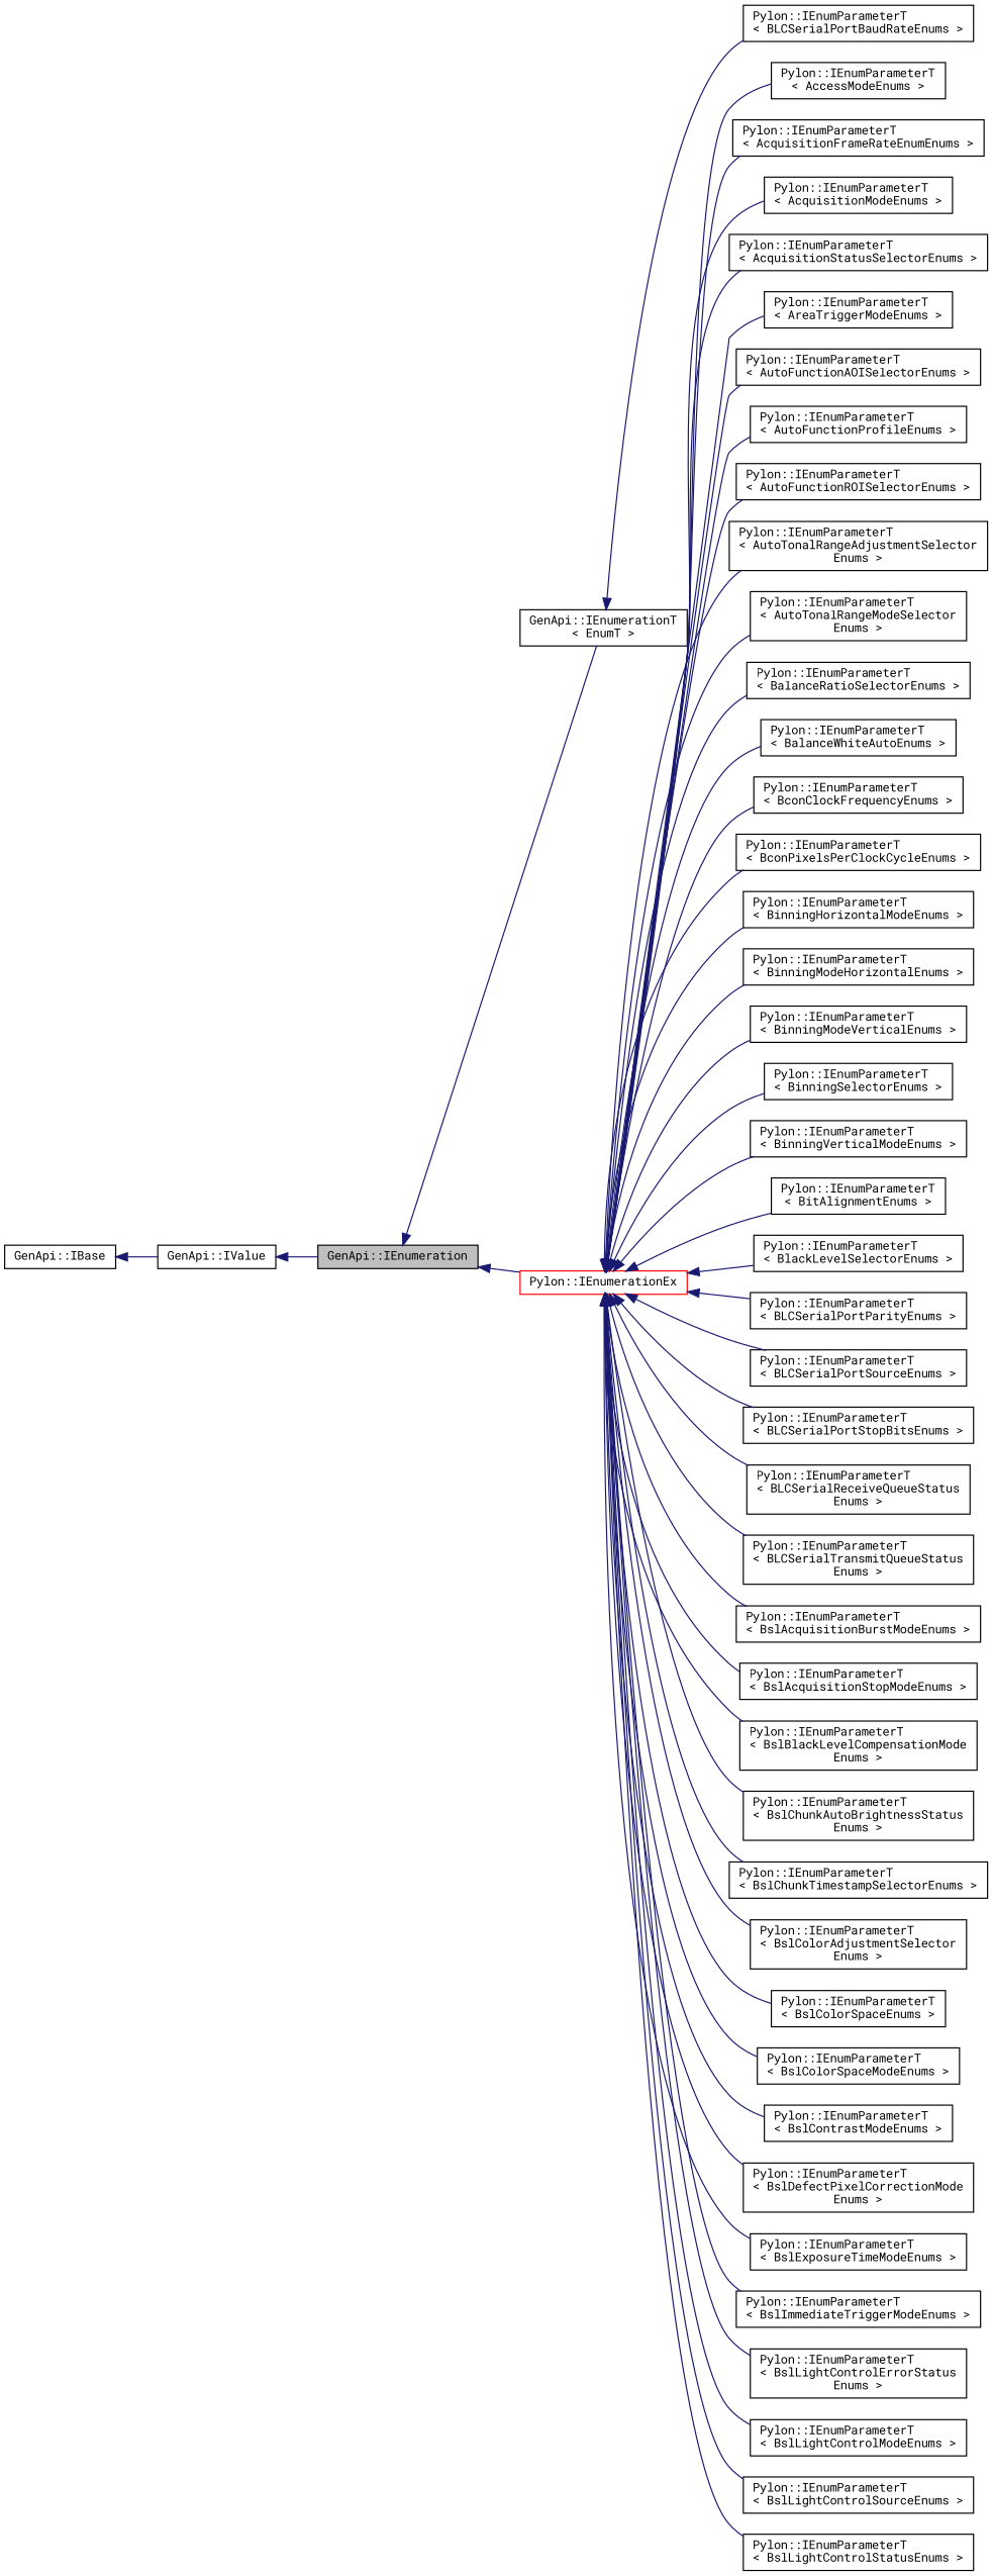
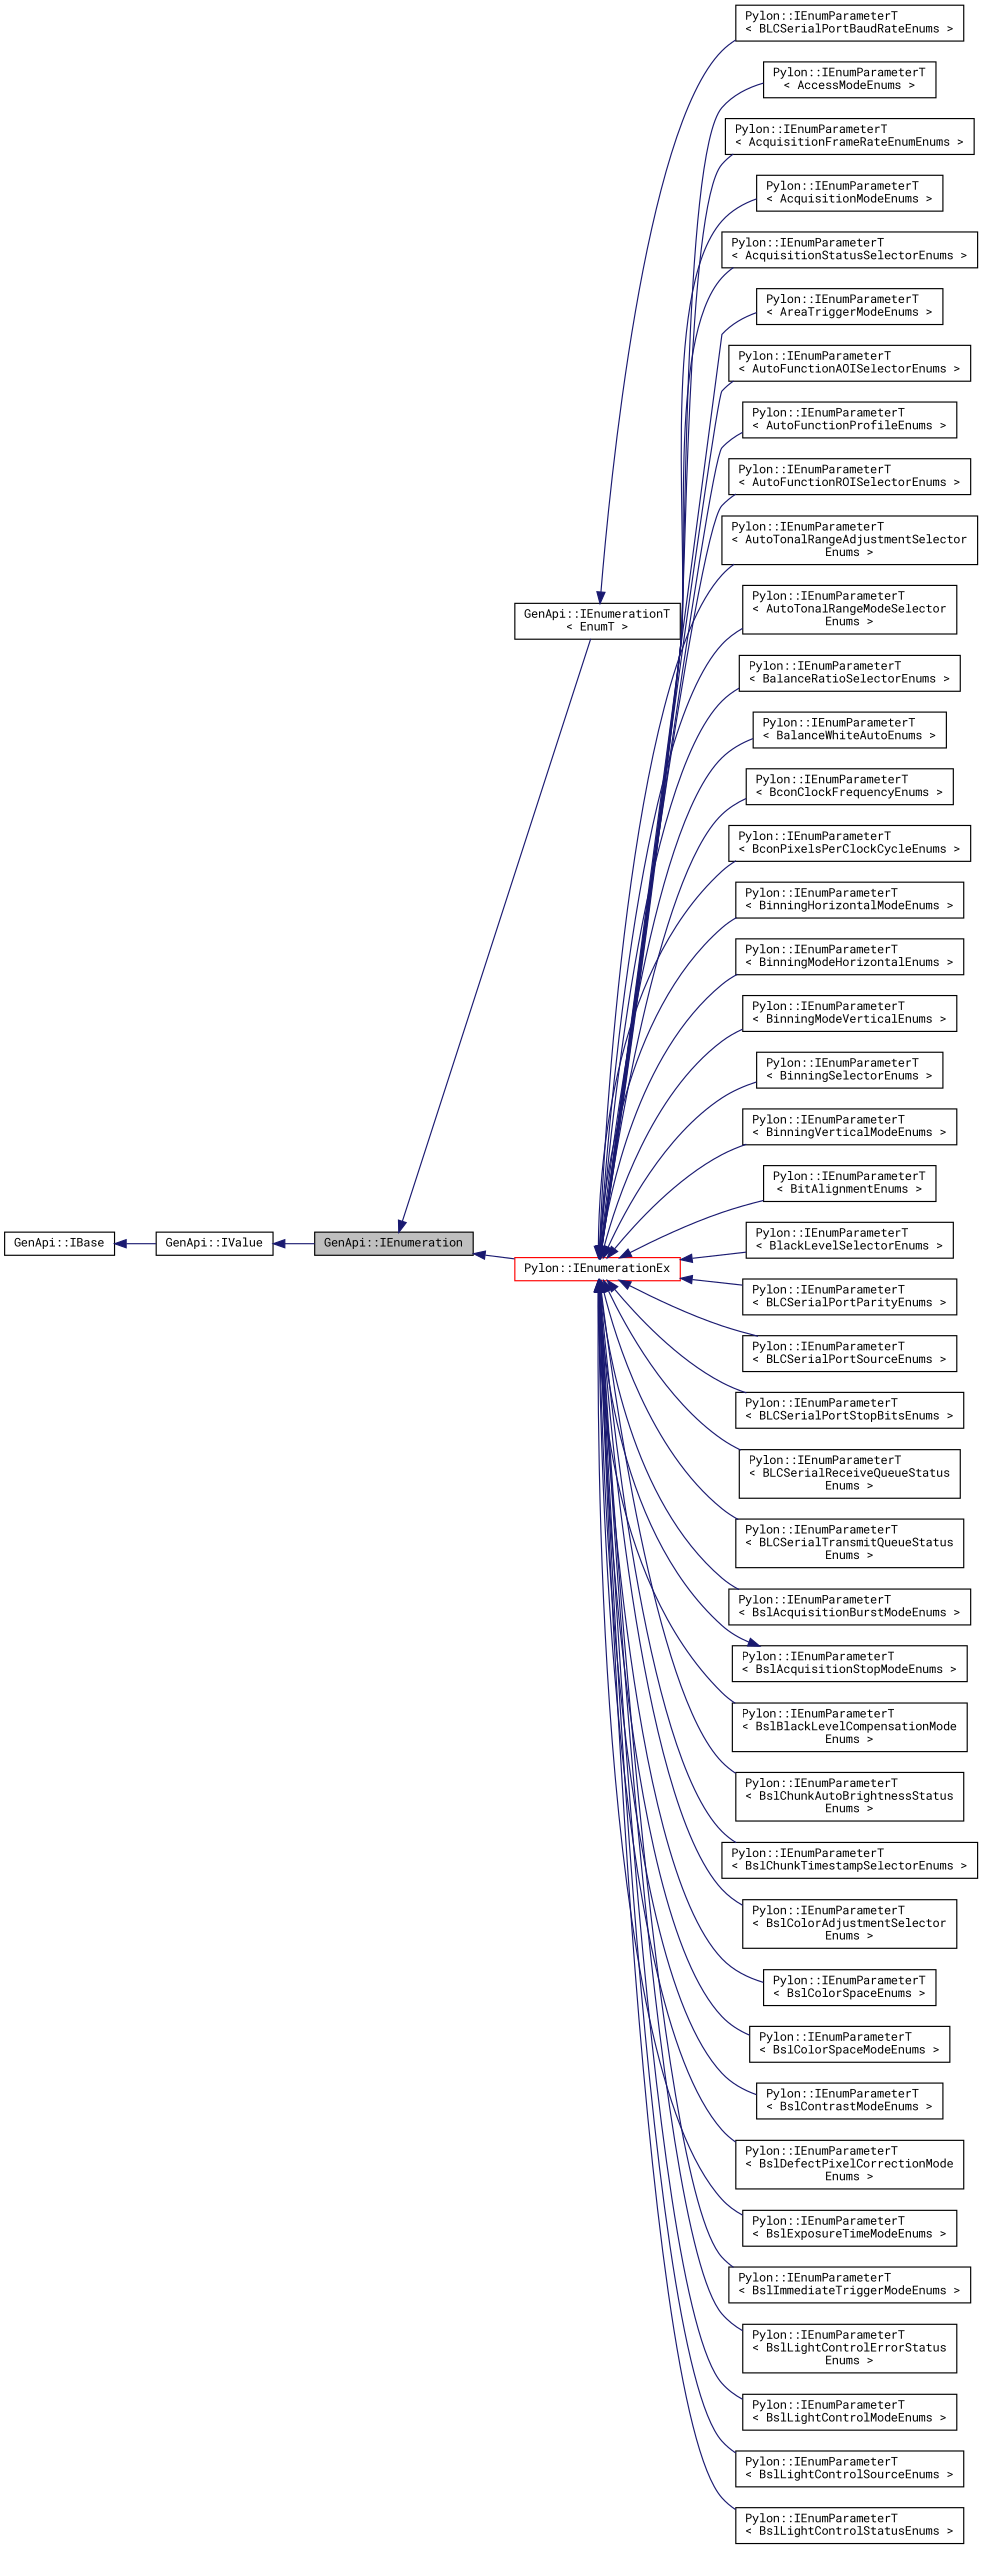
  digraph {
    fontname="Roboto Mono"
    rankdir=LR
    node [color=black fillcolor=white fontname="Roboto Mono" fontsize=10 shape=record style=filled]
    edge [color=midnightblue dir=back fontname="Roboto Mono" fontsize=10 labelfontname=Helvetica labelfontsize=10 style=solid]
    n1 [fillcolor=grey75 fontcolor=black height=0.2 label="GenApi::IEnumeration" width=0.4]
    n2 [height=0.2 label="GenApi::IEnumerationT\l\< EnumT \>" width=0.4]
    n3 [color=red height=0.2 label="Pylon::IEnumerationEx" width=0.4]
    n4 [height=0.2 label="Pylon::IEnumParameterT\l\< BLCSerialPortBaudRateEnums \>" width=0.4]
    n5 [height=0.2 label="Pylon::IEnumParameterT\l\< AccessModeEnums \>" width=0.4]
    n6 [height=0.2 label="Pylon::IEnumParameterT\l\< AcquisitionFrameRateEnumEnums \>" width=0.4]
    n7 [height=0.2 label="Pylon::IEnumParameterT\l\< AcquisitionModeEnums \>" width=0.4]
    n8 [height=0.2 label="Pylon::IEnumParameterT\l\< AcquisitionStatusSelectorEnums \>" width=0.4]
    n9 [height=0.2 label="Pylon::IEnumParameterT\l\< AreaTriggerModeEnums \>" width=0.4]
    n10 [height=0.2 label="Pylon::IEnumParameterT\l\< AutoFunctionAOISelectorEnums \>" width=0.4]
    n11 [height=0.2 label="Pylon::IEnumParameterT\l\< AutoFunctionProfileEnums \>" width=0.4]
    n12 [height=0.2 label="Pylon::IEnumParameterT\l\< AutoFunctionROISelectorEnums \>" width=0.4]
    n13 [height=0.2 label="Pylon::IEnumParameterT\l\< AutoTonalRangeAdjustmentSelector\lEnums \>" width=0.4]
    n14 [height=0.2 label="Pylon::IEnumParameterT\l\< AutoTonalRangeModeSelector\lEnums \>" width=0.4]
    n15 [height=0.2 label="Pylon::IEnumParameterT\l\< BalanceRatioSelectorEnums \>" width=0.4]
    n16 [height=0.2 label="Pylon::IEnumParameterT\l\< BalanceWhiteAutoEnums \>" width=0.4]
    n17 [height=0.2 label="Pylon::IEnumParameterT\l\< BconClockFrequencyEnums \>" width=0.4]
    n18 [height=0.2 label="Pylon::IEnumParameterT\l\< BconPixelsPerClockCycleEnums \>" width=0.4]
    n19 [height=0.2 label="Pylon::IEnumParameterT\l\< BinningHorizontalModeEnums \>" width=0.4]
    n20 [height=0.2 label="Pylon::IEnumParameterT\l\< BinningModeHorizontalEnums \>" width=0.4]
    n21 [height=0.2 label="Pylon::IEnumParameterT\l\< BinningModeVerticalEnums \>" width=0.4]
    n22 [height=0.2 label="Pylon::IEnumParameterT\l\< BinningSelectorEnums \>" width=0.4]
    n23 [height=0.2 label="Pylon::IEnumParameterT\l\< BinningVerticalModeEnums \>" width=0.4]
    n24 [height=0.2 label="Pylon::IEnumParameterT\l\< BitAlignmentEnums \>" width=0.4]
    n25 [height=0.2 label="Pylon::IEnumParameterT\l\< BlackLevelSelectorEnums \>" width=0.4]
    n26 [height=0.2 label="Pylon::IEnumParameterT\l\< BLCSerialPortParityEnums \>" width=0.4]
    n27 [height=0.2 label="Pylon::IEnumParameterT\l\< BLCSerialPortSourceEnums \>" width=0.4]
    n28 [height=0.2 label="Pylon::IEnumParameterT\l\< BLCSerialPortStopBitsEnums \>" width=0.4]
    n29 [height=0.2 label="Pylon::IEnumParameterT\l\< BLCSerialReceiveQueueStatus\lEnums \>" width=0.4]
    n30 [height=0.2 label="Pylon::IEnumParameterT\l\< BLCSerialTransmitQueueStatus\lEnums \>" width=0.4]
    n31 [height=0.2 label="Pylon::IEnumParameterT\l\< BslAcquisitionBurstModeEnums \>" width=0.4]
    n32 [height=0.2 label="Pylon::IEnumParameterT\l\< BslAcquisitionStopModeEnums \>" width=0.4]
    n33 [height=0.2 label="Pylon::IEnumParameterT\l\< BslBlackLevelCompensationMode\lEnums \>" width=0.4]
    n34 [height=0.2 label="Pylon::IEnumParameterT\l\< BslChunkAutoBrightnessStatus\lEnums \>" width=0.4]
    n35 [height=0.2 label="Pylon::IEnumParameterT\l\< BslChunkTimestampSelectorEnums \>" width=0.4]
    n36 [height=0.2 label="Pylon::IEnumParameterT\l\< BslColorAdjustmentSelector\lEnums \>" width=0.4]
    n37 [height=0.2 label="Pylon::IEnumParameterT\l\< BslColorSpaceEnums \>" width=0.4]
    n38 [height=0.2 label="Pylon::IEnumParameterT\l\< BslColorSpaceModeEnums \>" width=0.4]
    n39 [height=0.2 label="Pylon::IEnumParameterT\l\< BslContrastModeEnums \>" width=0.4]
    n40 [height=0.2 label="Pylon::IEnumParameterT\l\< BslDefectPixelCorrectionMode\lEnums \>" width=0.4]
    n41 [height=0.2 label="Pylon::IEnumParameterT\l\< BslExposureTimeModeEnums \>" width=0.4]
    n42 [height=0.2 label="Pylon::IEnumParameterT\l\< BslImmediateTriggerModeEnums \>" width=0.4]
    n43 [height=0.2 label="Pylon::IEnumParameterT\l\< BslLightControlErrorStatus\lEnums \>" width=0.4]
    n44 [height=0.2 label="Pylon::IEnumParameterT\l\< BslLightControlModeEnums \>" width=0.4]
    n45 [height=0.2 label="Pylon::IEnumParameterT\l\< BslLightControlSourceEnums \>" width=0.4]
    n46 [height=0.2 label="Pylon::IEnumParameterT\l\< BslLightControlStatusEnums \>" width=0.4]
    n47 [height=0.2 label="GenApi::IValue" width=0.4]
    n48 [height=0.2 label="GenApi::IBase" width=0.4]
    n1 -> n2
    n1 -> n3
    n2 -> n4
    n3 -> n5
    n3 -> n6
    n3 -> n7
    n3 -> n8
    n3 -> n9
    n3 -> n10
    n3 -> n11
    n3 -> n12
    n3 -> n13
    n3 -> n14
    n3 -> n15
    n3 -> n16
    n3 -> n17
    n3 -> n18
    n3 -> n19
    n3 -> n20
    n3 -> n21
    n3 -> n22
    n3 -> n23
    n3 -> n24
    n3 -> n25
    n3 -> n26
    n3 -> n27
    n3 -> n28
    n3 -> n29
    n3 -> n30
    n3 -> n31
-   n3 -> n32
+   n32 -> n3
    n3 -> n33
    n3 -> n34
    n3 -> n35
    n3 -> n36
    n3 -> n37
    n3 -> n38
    n3 -> n39
    n3 -> n40
    n3 -> n41
    n3 -> n42
    n3 -> n43
    n3 -> n44
    n3 -> n45
    n3 -> n46
    n47 -> n1
    n48 -> n47
  }
